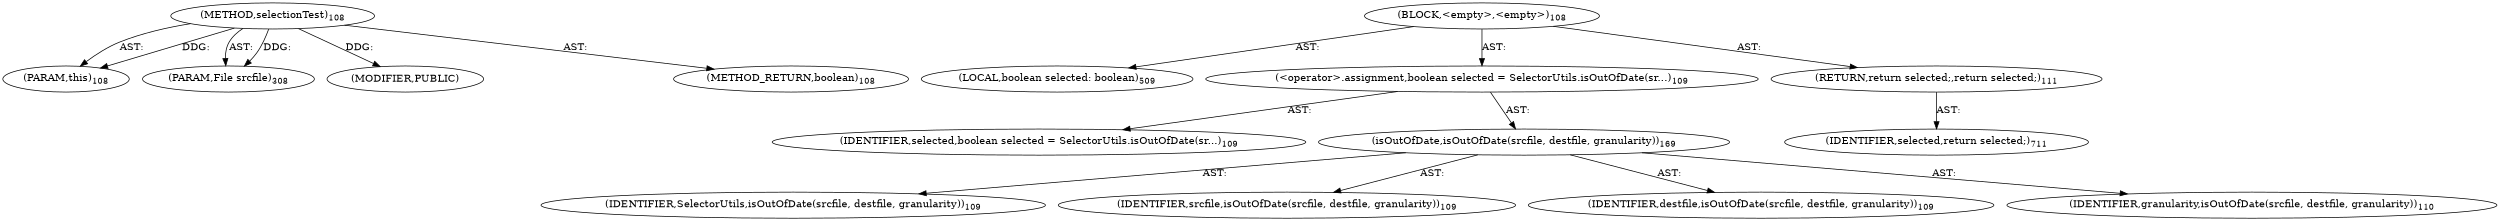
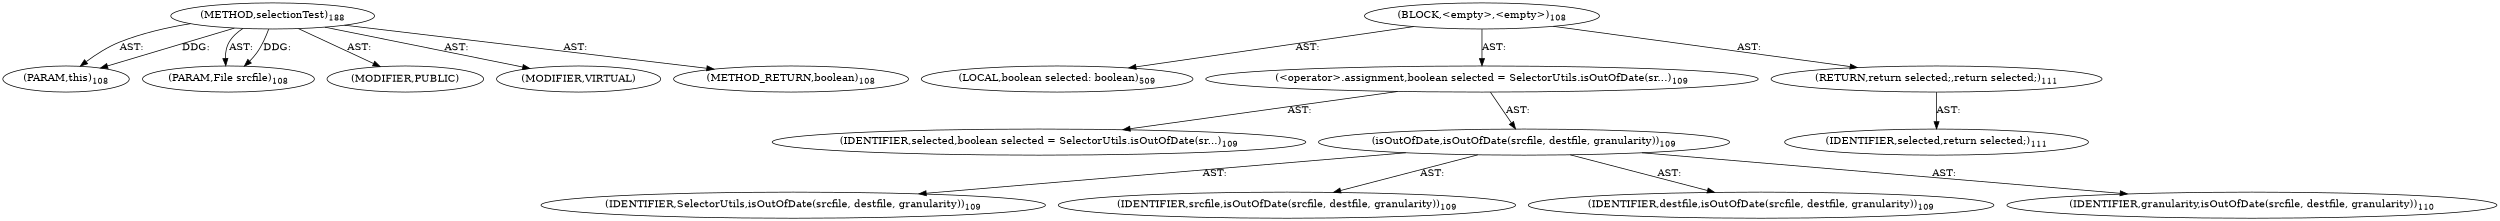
  digraph {
-   n1 [label=<(METHOD,selectionTest)<SUB>108</SUB>>]
+   n1 [label=<(METHOD,selectionTest)<SUB>188</SUB>>]
    n2 [label=<(PARAM,this)<SUB>108</SUB>>]
-   n3 [label=<(PARAM,File srcfile)<SUB>308</SUB>>]
+   n3 [label=<(PARAM,File srcfile)<SUB>108</SUB>>]
    n4 [label=<(MODIFIER,PUBLIC)>]
+   n5 [label=<(MODIFIER,VIRTUAL)>]
    n6 [label=<(METHOD_RETURN,boolean)<SUB>108</SUB>>]
    n7 [label=<(BLOCK,&lt;empty&gt;,&lt;empty&gt;)<SUB>108</SUB>>]
    n8 [label=<(LOCAL,boolean selected: boolean)<SUB>509</SUB>>]
    n9 [label=<(&lt;operator&gt;.assignment,boolean selected = SelectorUtils.isOutOfDate(sr...)<SUB>109</SUB>>]
    n10 [label=<(RETURN,return selected;,return selected;)<SUB>111</SUB>>]
    n11 [label=<(IDENTIFIER,selected,boolean selected = SelectorUtils.isOutOfDate(sr...)<SUB>109</SUB>>]
-   n12 [label=<(isOutOfDate,isOutOfDate(srcfile, destfile, granularity))<SUB>169</SUB>>]
-   n13 [label=<(IDENTIFIER,selected,return selected;)<SUB>711</SUB>>]
+   n12 [label=<(isOutOfDate,isOutOfDate(srcfile, destfile, granularity))<SUB>109</SUB>>]
+   n13 [label=<(IDENTIFIER,selected,return selected;)<SUB>111</SUB>>]
    n14 [label=<(IDENTIFIER,SelectorUtils,isOutOfDate(srcfile, destfile, granularity))<SUB>109</SUB>>]
    n15 [label=<(IDENTIFIER,srcfile,isOutOfDate(srcfile, destfile, granularity))<SUB>109</SUB>>]
    n16 [label=<(IDENTIFIER,destfile,isOutOfDate(srcfile, destfile, granularity))<SUB>109</SUB>>]
    n17 [label=<(IDENTIFIER,granularity,isOutOfDate(srcfile, destfile, granularity))<SUB>110</SUB>>]
    n1 -> n2 [label="AST: "]
    n1 -> n2 [label="DDG: "]
    n1 -> n3 [label="AST: "]
    n1 -> n3 [label="DDG: "]
-   n1 -> n4 [label="DDG: "]
+   n1 -> n4 [label="AST: "]
+   n1 -> n5 [label="AST: "]
    n1 -> n6 [label="AST: "]
    n7 -> n8 [label="AST: "]
    n7 -> n9 [label="AST: "]
    n7 -> n10 [label="AST: "]
    n9 -> n11 [label="AST: "]
    n9 -> n12 [label="AST: "]
    n10 -> n13 [label="AST: "]
    n12 -> n14 [label="AST: "]
    n12 -> n15 [label="AST: "]
    n12 -> n16 [label="AST: "]
    n12 -> n17 [label="AST: "]
  }
